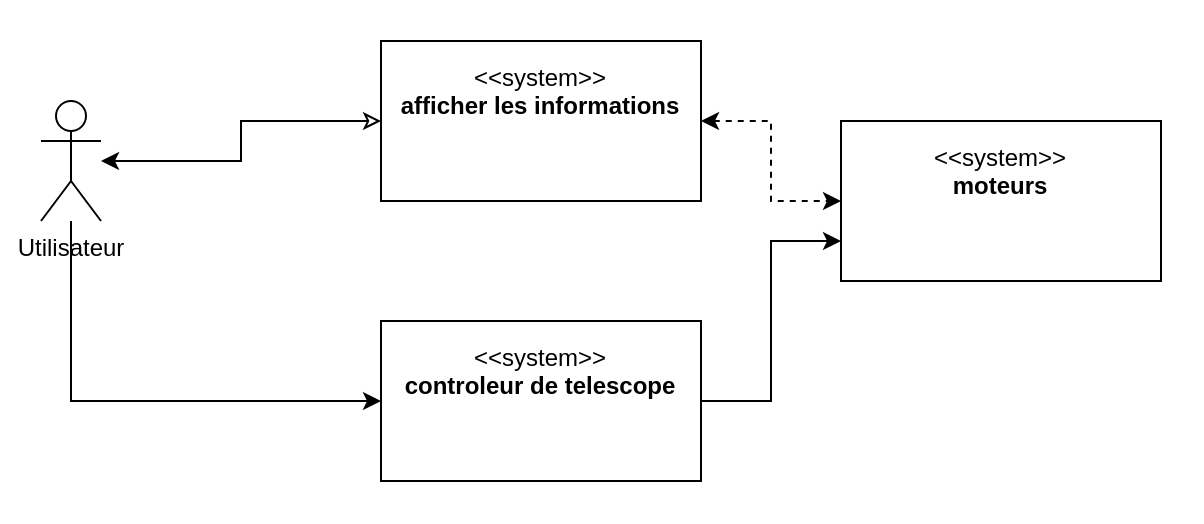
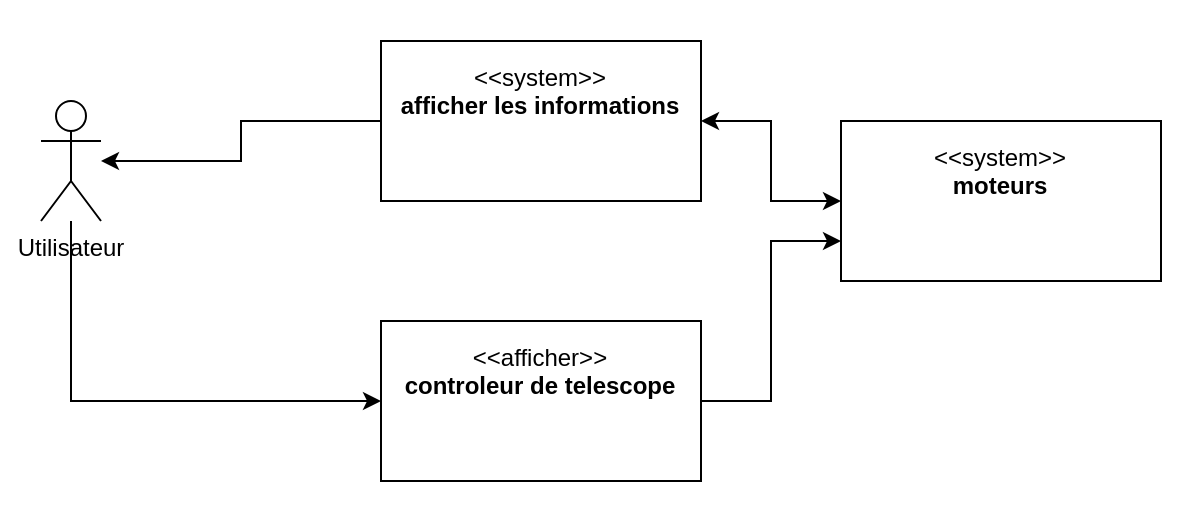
  <mxCell id="0" />
  <mxCell id="1" parent="0" />
- <mxCell id="2" style="edgeStyle=orthogonalEdgeStyle;rounded=0;orthogonalLoop=1;jettySize=auto;html=1;entryX=0;entryY=0.5;entryDx=0;entryDy=0;startArrow=classic;startFill=1;endArrow=classic;endFill=0;" edge="1" parent="1" source="3" target="5"><mxGeometry relative="1" as="geometry" /></mxCell>
+ <mxCell id="2" style="edgeStyle=orthogonalEdgeStyle;rounded=0;orthogonalLoop=1;jettySize=auto;html=1;entryX=0;entryY=0.5;entryDx=0;entryDy=0;startArrow=classic;startFill=1;endArrow=none;endFill=0;" edge="1" parent="1" source="3" target="5"><mxGeometry relative="1" as="geometry" /></mxCell>
  <mxCell id="3" value="Utilisateur" style="shape=umlActor;html=1;verticalLabelPosition=bottom;verticalAlign=top;align=center;" vertex="1" parent="1"><mxGeometry x="20" y="50" width="30" height="60" as="geometry" /></mxCell>
- <mxCell id="4" style="edgeStyle=orthogonalEdgeStyle;rounded=0;orthogonalLoop=1;jettySize=auto;html=1;entryX=0;entryY=0.5;entryDx=0;entryDy=0;startArrow=classic;startFill=1;dashed=1;" edge="1" parent="1" source="5" target="9"><mxGeometry relative="1" as="geometry" /></mxCell>
+ <mxCell id="4" style="edgeStyle=orthogonalEdgeStyle;rounded=0;orthogonalLoop=1;jettySize=auto;html=1;entryX=0;entryY=0.5;entryDx=0;entryDy=0;startArrow=classic;startFill=1;" edge="1" parent="1" source="5" target="9"><mxGeometry relative="1" as="geometry" /></mxCell>
  <mxCell id="5" value="&lt;p&gt;&amp;lt;&amp;lt;system&amp;gt;&amp;gt;&lt;br&gt;&lt;b&gt;afficher les informations&lt;/b&gt;&lt;/p&gt;" style="shape=rect;html=1;overflow=fill;whiteSpace=wrap;align=center;" vertex="1" parent="1"><mxGeometry x="190" y="20" width="160" height="80" as="geometry" /></mxCell>
  <mxCell id="6" style="edgeStyle=orthogonalEdgeStyle;rounded=0;orthogonalLoop=1;jettySize=auto;html=1;entryX=0;entryY=0.75;entryDx=0;entryDy=0;startArrow=none;startFill=0;" edge="1" parent="1" source="8" target="9"><mxGeometry relative="1" as="geometry" /></mxCell>
  <mxCell id="7" style="edgeStyle=orthogonalEdgeStyle;rounded=0;orthogonalLoop=1;jettySize=auto;html=1;startArrow=classic;startFill=1;endArrow=none;endFill=0;" edge="1" parent="1" source="8" target="3"><mxGeometry relative="1" as="geometry" /></mxCell>
- <mxCell id="8" value="&lt;p&gt;&amp;lt;&amp;lt;system&amp;gt;&amp;gt;&lt;br&gt;&lt;b&gt;controleur de telescope&lt;/b&gt;&lt;/p&gt;" style="shape=rect;html=1;overflow=fill;whiteSpace=wrap;align=center;" vertex="1" parent="1"><mxGeometry x="190" y="160" width="160" height="80" as="geometry" /></mxCell>
+ <mxCell id="8" value="&lt;p&gt;&amp;lt;&amp;lt;afficher&amp;gt;&amp;gt;&lt;br&gt;&lt;b&gt;controleur de telescope&lt;/b&gt;&lt;/p&gt;" style="shape=rect;html=1;overflow=fill;whiteSpace=wrap;align=center;" vertex="1" parent="1"><mxGeometry x="190" y="160" width="160" height="80" as="geometry" /></mxCell>
  <mxCell id="9" value="&lt;p&gt;&amp;lt;&amp;lt;system&amp;gt;&amp;gt;&lt;br&gt;&lt;b&gt;moteurs&lt;/b&gt;&lt;/p&gt;" style="shape=rect;html=1;overflow=fill;whiteSpace=wrap;align=center;" vertex="1" parent="1"><mxGeometry x="420" y="60" width="160" height="80" as="geometry" /></mxCell>
